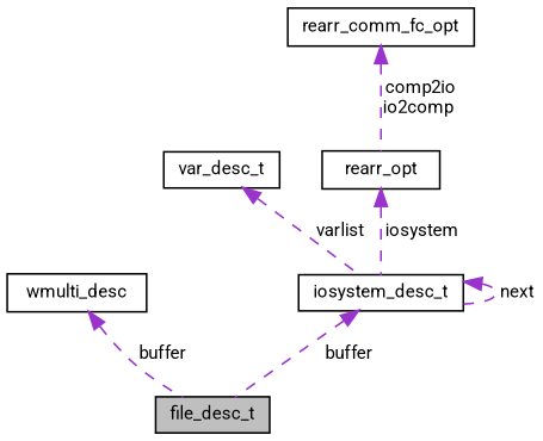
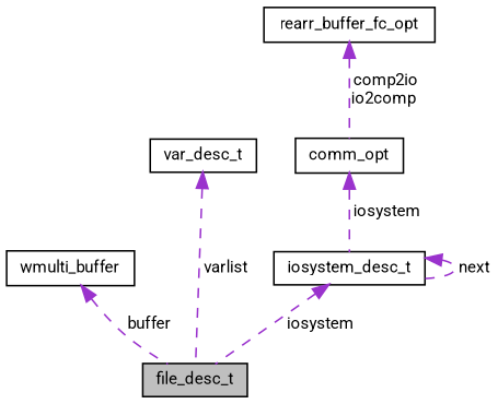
  digraph {
    fontname=Roboto
    node [color=black fillcolor=white fontname=Roboto fontsize=10 shape=record style=filled]
    edge [color=darkorchid3 dir=back fontname=Roboto fontsize=10 labelfontname=Helvetica labelfontsize=10 style=dashed]
    n1 [fillcolor=grey75 fontcolor=black height=0.2 label=file_desc_t width=0.4]
-   n2 [height=0.2 label=wmulti_desc width=0.4]
+   n2 [height=0.2 label=wmulti_buffer width=0.4]
    n3 [height=0.2 label=var_desc_t width=0.4]
    n4 [height=0.2 label=iosystem_desc_t width=0.4]
-   n5 [height=0.2 label=rearr_opt width=0.4]
-   n6 [height=0.2 label=rearr_comm_fc_opt width=0.4]
+   n5 [height=0.2 label=comm_opt width=0.4]
+   n6 [height=0.2 label=rearr_buffer_fc_opt width=0.4]
    n2 -> n1 [label=" buffer"]
-   n3 -> n4 [label=" varlist"]
-   n4 -> n1 [label=" buffer"]
+   n3 -> n1 [label=" varlist"]
+   n4 -> n1 [label=" iosystem"]
    n4 -> n4 [label=" next"]
    n5 -> n4 [label=" iosystem"]
    n6 -> n5 [label=" comp2io\nio2comp"]
  }
